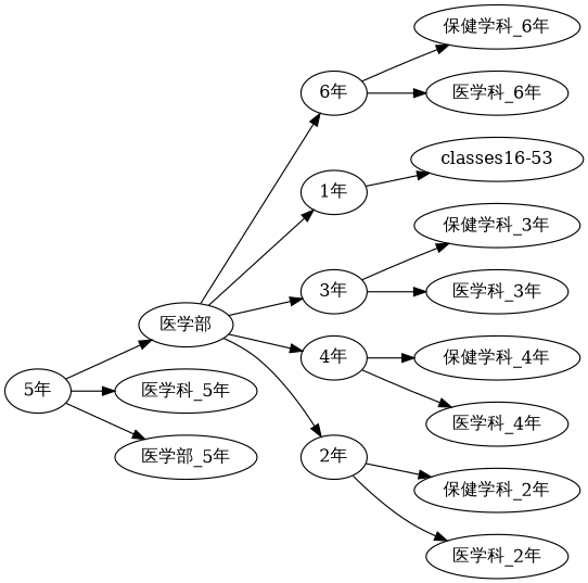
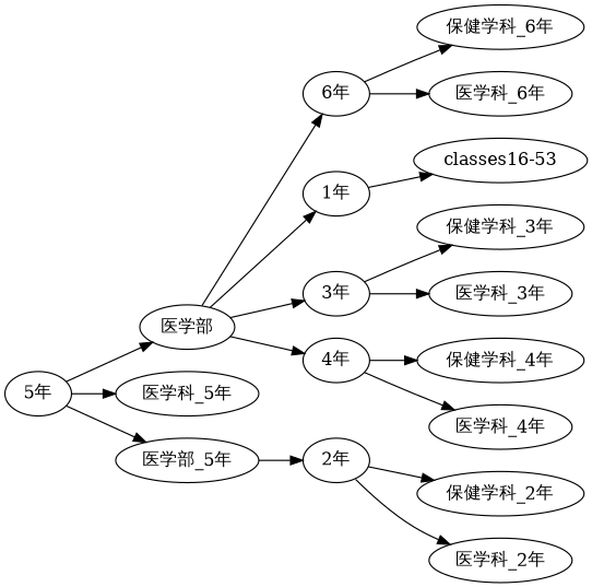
  digraph {
    rankdir=LR
    "医学部"
    "1年"
    "2年"
    "3年"
    "4年"
    "6年"
    "classes16-53"
    "医学科_2年"
    "保健学科_2年"
    "医学科_3年"
    "保健学科_3年"
    "医学科_4年"
    "保健学科_4年"
    "5年"
    "医学科_5年"
    n16 [label="医学部_5年"]
    "医学科_6年"
    "保健学科_6年"
    "医学部" -> "1年"
-   "医学部" -> "2年"
+   n16 -> "2年"
    "医学部" -> "3年"
    "医学部" -> "4年"
    "医学部" -> "6年"
    "1年" -> "classes16-53"
    "2年" -> "医学科_2年"
    "2年" -> "保健学科_2年"
    "3年" -> "医学科_3年"
    "3年" -> "保健学科_3年"
    "4年" -> "医学科_4年"
    "4年" -> "保健学科_4年"
    "6年" -> "医学科_6年"
    "6年" -> "保健学科_6年"
    "5年" -> "医学部"
    "5年" -> "医学科_5年"
    "5年" -> n16
  }
